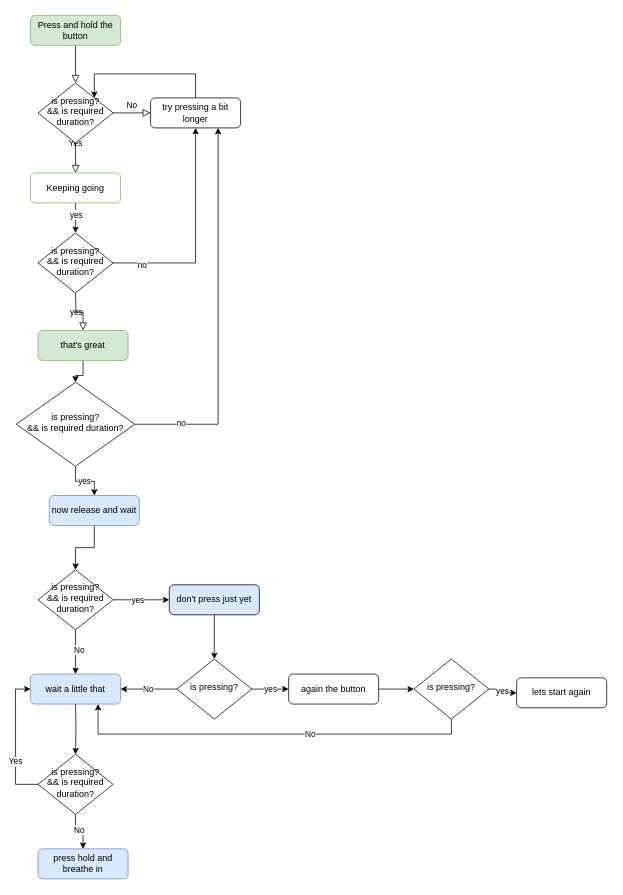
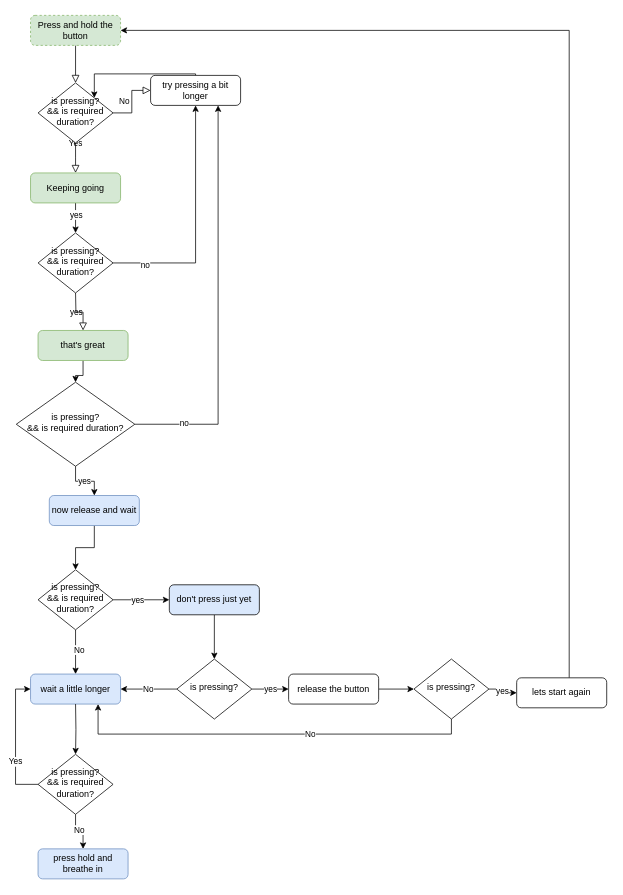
  <mxCell id="0" />
  <mxCell id="1" parent="0" />
  <mxCell id="2" value="" style="rounded=0;html=1;jettySize=auto;orthogonalLoop=1;fontSize=11;endArrow=block;endFill=0;endSize=8;strokeWidth=1;shadow=0;labelBackgroundColor=none;edgeStyle=orthogonalEdgeStyle;" parent="1" source="3" target="6" edge="1"><mxGeometry relative="1" as="geometry" /></mxCell>
- <mxCell id="3" value="Press and hold the button" style="rounded=1;whiteSpace=wrap;html=1;fontSize=12;glass=0;strokeWidth=1;shadow=0;fillColor=#d5e8d4;strokeColor=#82b366;" parent="1" vertex="1"><mxGeometry x="40" y="20" width="120" height="40" as="geometry" /></mxCell>
+ <mxCell id="3" value="Press and hold the button" style="rounded=1;whiteSpace=wrap;html=1;fontSize=12;glass=0;strokeWidth=1;shadow=0;fillColor=#d5e8d4;strokeColor=#82b366;dashed=1;" parent="1" vertex="1"><mxGeometry x="40" y="20" width="120" height="40" as="geometry" /></mxCell>
  <mxCell id="4" value="Yes" style="rounded=0;html=1;jettySize=auto;orthogonalLoop=1;fontSize=11;endArrow=block;endFill=0;endSize=8;strokeWidth=1;shadow=0;labelBackgroundColor=none;edgeStyle=orthogonalEdgeStyle;" parent="1" source="6" edge="1"><mxGeometry y="20" relative="1" as="geometry"><mxPoint as="offset" /><mxPoint x="100" y="230" as="targetPoint" /></mxGeometry></mxCell>
  <mxCell id="5" value="No" style="edgeStyle=orthogonalEdgeStyle;rounded=0;html=1;jettySize=auto;orthogonalLoop=1;fontSize=11;endArrow=block;endFill=0;endSize=8;strokeWidth=1;shadow=0;labelBackgroundColor=none;" parent="1" source="6" target="8" edge="1"><mxGeometry y="10" relative="1" as="geometry"><mxPoint as="offset" /></mxGeometry></mxCell>
  <mxCell id="6" value="is pressing?&lt;br&gt;&amp;amp;&amp;amp; is required duration?" style="rhombus;whiteSpace=wrap;html=1;shadow=0;fontFamily=Helvetica;fontSize=12;align=center;strokeWidth=1;spacing=6;spacingTop=-4;" parent="1" vertex="1"><mxGeometry x="50" y="110" width="100" height="80" as="geometry" /></mxCell>
  <mxCell id="7" style="edgeStyle=orthogonalEdgeStyle;rounded=0;orthogonalLoop=1;jettySize=auto;html=1;entryX=1;entryY=0;entryDx=0;entryDy=0;" edge="1" parent="1" source="8" target="6"><mxGeometry relative="1" as="geometry"><Array as="points"><mxPoint x="260" y="98" /><mxPoint x="125" y="98" /></Array></mxGeometry></mxCell>
- <mxCell id="8" value="try pressing a bit longer" style="rounded=1;whiteSpace=wrap;html=1;fontSize=12;glass=0;strokeWidth=1;shadow=0;" parent="1" vertex="1"><mxGeometry x="200" y="130" width="120" height="40" as="geometry" /></mxCell>
+ <mxCell id="8" value="try pressing a bit longer" style="rounded=1;whiteSpace=wrap;html=1;fontSize=12;glass=0;strokeWidth=1;shadow=0;" parent="1" vertex="1"><mxGeometry x="200" y="100" width="120" height="40" as="geometry" /></mxCell>
  <mxCell id="9" value="yes" style="rounded=0;html=1;jettySize=auto;orthogonalLoop=1;fontSize=11;endArrow=block;endFill=0;endSize=8;strokeWidth=1;shadow=0;labelBackgroundColor=none;edgeStyle=orthogonalEdgeStyle;" parent="1" target="11" edge="1"><mxGeometry x="-0.133" relative="1" as="geometry"><mxPoint as="offset" /><mxPoint x="100" y="390" as="sourcePoint" /></mxGeometry></mxCell>
  <mxCell id="10" value="" style="edgeStyle=orthogonalEdgeStyle;rounded=0;orthogonalLoop=1;jettySize=auto;html=1;" parent="1" source="11" target="21" edge="1"><mxGeometry relative="1" as="geometry" /></mxCell>
  <mxCell id="11" value="that's great" style="rounded=1;whiteSpace=wrap;html=1;fontSize=12;glass=0;strokeWidth=1;shadow=0;fillColor=#d5e8d4;strokeColor=#82b366;" parent="1" vertex="1"><mxGeometry x="50" y="440" width="120" height="40" as="geometry" /></mxCell>
  <mxCell id="12" value="" style="edgeStyle=orthogonalEdgeStyle;rounded=0;orthogonalLoop=1;jettySize=auto;html=1;" parent="1" source="14" target="17" edge="1"><mxGeometry relative="1" as="geometry" /></mxCell>
  <mxCell id="13" value="yes" style="edgeLabel;html=1;align=center;verticalAlign=middle;resizable=0;points=[];" parent="12" vertex="1" connectable="0"><mxGeometry x="-0.275" relative="1" as="geometry"><mxPoint as="offset" /></mxGeometry></mxCell>
- <mxCell id="14" value="Keeping going" style="rounded=1;whiteSpace=wrap;html=1;fontSize=12;glass=0;strokeWidth=1;shadow=0;fillColor=#ffffff;strokeColor=#82b366;" parent="1" vertex="1"><mxGeometry x="40" y="230" width="120" height="40" as="geometry" /></mxCell>
+ <mxCell id="14" value="Keeping going" style="rounded=1;whiteSpace=wrap;html=1;fontSize=12;glass=0;strokeWidth=1;shadow=0;fillColor=#d5e8d4;strokeColor=#82b366;" parent="1" vertex="1"><mxGeometry x="40" y="230" width="120" height="40" as="geometry" /></mxCell>
  <mxCell id="15" style="edgeStyle=orthogonalEdgeStyle;rounded=0;orthogonalLoop=1;jettySize=auto;html=1;entryX=0.5;entryY=1;entryDx=0;entryDy=0;" parent="1" source="17" target="8" edge="1"><mxGeometry relative="1" as="geometry" /></mxCell>
  <mxCell id="16" value="no" style="edgeLabel;html=1;align=center;verticalAlign=middle;resizable=0;points=[];" parent="15" vertex="1" connectable="0"><mxGeometry x="-0.735" y="-2" relative="1" as="geometry"><mxPoint as="offset" /></mxGeometry></mxCell>
  <mxCell id="17" value="is pressing?&lt;br&gt;&amp;amp;&amp;amp; is required duration?" style="rhombus;whiteSpace=wrap;html=1;shadow=0;fontFamily=Helvetica;fontSize=12;align=center;strokeWidth=1;spacing=6;spacingTop=-4;" parent="1" vertex="1"><mxGeometry x="50" y="310" width="100" height="80" as="geometry" /></mxCell>
  <mxCell id="18" value="yes" style="edgeStyle=orthogonalEdgeStyle;rounded=0;orthogonalLoop=1;jettySize=auto;html=1;" parent="1" source="21" target="23" edge="1"><mxGeometry relative="1" as="geometry" /></mxCell>
  <mxCell id="19" style="edgeStyle=orthogonalEdgeStyle;rounded=0;orthogonalLoop=1;jettySize=auto;html=1;entryX=0.75;entryY=1;entryDx=0;entryDy=0;" parent="1" source="21" target="8" edge="1"><mxGeometry relative="1" as="geometry" /></mxCell>
  <mxCell id="20" value="no" style="edgeLabel;html=1;align=center;verticalAlign=middle;resizable=0;points=[];" parent="19" vertex="1" connectable="0"><mxGeometry x="-0.757" y="2" relative="1" as="geometry"><mxPoint as="offset" /></mxGeometry></mxCell>
  <mxCell id="21" value="is pressing?&lt;br&gt;&amp;amp;&amp;amp; is required duration?" style="rhombus;whiteSpace=wrap;html=1;shadow=0;fontFamily=Helvetica;fontSize=12;align=center;strokeWidth=1;spacing=6;spacingTop=-4;" parent="1" vertex="1"><mxGeometry x="21" y="509" width="158" height="112" as="geometry" /></mxCell>
  <mxCell id="22" value="" style="edgeStyle=orthogonalEdgeStyle;rounded=0;orthogonalLoop=1;jettySize=auto;html=1;" parent="1" source="23" target="27" edge="1"><mxGeometry relative="1" as="geometry" /></mxCell>
  <mxCell id="23" value="now release and wait" style="rounded=1;whiteSpace=wrap;html=1;fontSize=12;glass=0;strokeWidth=1;shadow=0;fillColor=#dae8fc;strokeColor=#6c8ebf;" parent="1" vertex="1"><mxGeometry x="65" y="660" width="120" height="40" as="geometry" /></mxCell>
  <mxCell id="24" style="edgeStyle=orthogonalEdgeStyle;rounded=0;orthogonalLoop=1;jettySize=auto;html=1;" parent="1" source="27" target="29" edge="1"><mxGeometry relative="1" as="geometry" /></mxCell>
  <mxCell id="25" value="yes" style="edgeLabel;html=1;align=center;verticalAlign=middle;resizable=0;points=[];" parent="24" vertex="1" connectable="0"><mxGeometry x="-0.158" y="-2" relative="1" as="geometry"><mxPoint y="-2" as="offset" /></mxGeometry></mxCell>
  <mxCell id="26" value="No" style="edgeStyle=orthogonalEdgeStyle;rounded=0;orthogonalLoop=1;jettySize=auto;html=1;entryX=0.5;entryY=0;entryDx=0;entryDy=0;" parent="1" source="27" target="30" edge="1"><mxGeometry x="-0.085" y="5" relative="1" as="geometry"><mxPoint as="offset" /></mxGeometry></mxCell>
  <mxCell id="27" value="is pressing?&lt;br&gt;&amp;amp;&amp;amp; is required duration?" style="rhombus;whiteSpace=wrap;html=1;shadow=0;fontFamily=Helvetica;fontSize=12;align=center;strokeWidth=1;spacing=6;spacingTop=-4;" parent="1" vertex="1"><mxGeometry x="50" y="759" width="100" height="80" as="geometry" /></mxCell>
  <mxCell id="28" value="" style="edgeStyle=orthogonalEdgeStyle;rounded=0;orthogonalLoop=1;jettySize=auto;html=1;" parent="1" source="29" target="40" edge="1"><mxGeometry relative="1" as="geometry" /></mxCell>
  <mxCell id="29" value="don't press just yet" style="rounded=1;whiteSpace=wrap;html=1;fontSize=12;glass=0;strokeWidth=1;shadow=0;fillColor=#dae8fc;" parent="1" vertex="1"><mxGeometry x="225" y="779" width="120" height="40" as="geometry" /></mxCell>
- <mxCell id="30" value="wait a little that" style="rounded=1;whiteSpace=wrap;html=1;fontSize=12;glass=0;strokeWidth=1;shadow=0;fillColor=#dae8fc;strokeColor=#6c8ebf;" parent="1" vertex="1"><mxGeometry x="40" y="898" width="120" height="40" as="geometry" /></mxCell>
+ <mxCell id="30" value="wait a little longer" style="rounded=1;whiteSpace=wrap;html=1;fontSize=12;glass=0;strokeWidth=1;shadow=0;fillColor=#dae8fc;strokeColor=#6c8ebf;" parent="1" vertex="1"><mxGeometry x="40" y="898" width="120" height="40" as="geometry" /></mxCell>
  <mxCell id="31" style="edgeStyle=orthogonalEdgeStyle;rounded=0;orthogonalLoop=1;jettySize=auto;html=1;entryX=0.5;entryY=0;entryDx=0;entryDy=0;" parent="1" target="36" edge="1"><mxGeometry relative="1" as="geometry"><mxPoint x="100" y="938" as="sourcePoint" /><mxPoint x="100" y="987" as="targetPoint" /></mxGeometry></mxCell>
  <mxCell id="32" value="" style="edgeStyle=orthogonalEdgeStyle;rounded=0;orthogonalLoop=1;jettySize=auto;html=1;" parent="1" source="36" target="37" edge="1"><mxGeometry relative="1" as="geometry" /></mxCell>
  <mxCell id="33" value="No" style="edgeLabel;html=1;align=center;verticalAlign=middle;resizable=0;points=[];" parent="32" vertex="1" connectable="0"><mxGeometry x="-0.043" y="3" relative="1" as="geometry"><mxPoint as="offset" /></mxGeometry></mxCell>
  <mxCell id="34" style="edgeStyle=orthogonalEdgeStyle;rounded=0;orthogonalLoop=1;jettySize=auto;html=1;entryX=0;entryY=0.5;entryDx=0;entryDy=0;" parent="1" source="36" target="30" edge="1"><mxGeometry relative="1" as="geometry"><Array as="points"><mxPoint x="20" y="1045" /><mxPoint x="20" y="918" /></Array></mxGeometry></mxCell>
  <mxCell id="35" value="Yes" style="edgeLabel;html=1;align=center;verticalAlign=middle;resizable=0;points=[];" parent="34" vertex="1" connectable="0"><mxGeometry x="-0.311" y="1" relative="1" as="geometry"><mxPoint as="offset" /></mxGeometry></mxCell>
  <mxCell id="36" value="is pressing?&lt;br&gt;&amp;amp;&amp;amp; is required duration?" style="rhombus;whiteSpace=wrap;html=1;shadow=0;fontFamily=Helvetica;fontSize=12;align=center;strokeWidth=1;spacing=6;spacingTop=-4;" parent="1" vertex="1"><mxGeometry x="50" y="1005" width="100" height="80" as="geometry" /></mxCell>
  <mxCell id="37" value="press hold and breathe in" style="rounded=1;whiteSpace=wrap;html=1;fontSize=12;glass=0;strokeWidth=1;shadow=0;fillColor=#dae8fc;strokeColor=#6c8ebf;" parent="1" vertex="1"><mxGeometry x="50" y="1131" width="120" height="40" as="geometry" /></mxCell>
  <mxCell id="38" value="No" style="edgeStyle=orthogonalEdgeStyle;rounded=0;orthogonalLoop=1;jettySize=auto;html=1;" parent="1" source="40" target="30" edge="1"><mxGeometry relative="1" as="geometry" /></mxCell>
  <mxCell id="39" value="yes" style="edgeStyle=orthogonalEdgeStyle;rounded=0;orthogonalLoop=1;jettySize=auto;html=1;" parent="1" source="40" target="42" edge="1"><mxGeometry relative="1" as="geometry" /></mxCell>
  <mxCell id="40" value="is pressing?" style="rhombus;whiteSpace=wrap;html=1;shadow=0;fontFamily=Helvetica;fontSize=12;align=center;strokeWidth=1;spacing=6;spacingTop=-4;" parent="1" vertex="1"><mxGeometry x="235" y="878" width="100" height="80" as="geometry" /></mxCell>
  <mxCell id="41" value="" style="edgeStyle=orthogonalEdgeStyle;rounded=0;orthogonalLoop=1;jettySize=auto;html=1;" parent="1" source="42" target="47" edge="1"><mxGeometry relative="1" as="geometry" /></mxCell>
- <mxCell id="42" value="again the button" style="rounded=1;whiteSpace=wrap;html=1;fontSize=12;glass=0;strokeWidth=1;shadow=0;" parent="1" vertex="1"><mxGeometry x="384" y="898" width="120" height="40" as="geometry" /></mxCell>
+ <mxCell id="42" value="release the button" style="rounded=1;whiteSpace=wrap;html=1;fontSize=12;glass=0;strokeWidth=1;shadow=0;" parent="1" vertex="1"><mxGeometry x="384" y="898" width="120" height="40" as="geometry" /></mxCell>
  <mxCell id="43" value="" style="edgeStyle=orthogonalEdgeStyle;rounded=0;orthogonalLoop=1;jettySize=auto;html=1;" parent="1" source="47" target="49" edge="1"><mxGeometry relative="1" as="geometry" /></mxCell>
  <mxCell id="44" value="yes" style="edgeLabel;html=1;align=center;verticalAlign=middle;resizable=0;points=[];" parent="43" vertex="1" connectable="0"><mxGeometry x="-0.192" y="-2" relative="1" as="geometry"><mxPoint as="offset" /></mxGeometry></mxCell>
  <mxCell id="45" style="edgeStyle=orthogonalEdgeStyle;rounded=0;orthogonalLoop=1;jettySize=auto;html=1;entryX=0.75;entryY=1;entryDx=0;entryDy=0;" parent="1" source="47" target="30" edge="1"><mxGeometry relative="1" as="geometry"><Array as="points"><mxPoint x="601" y="978" /><mxPoint x="130" y="978" /></Array></mxGeometry></mxCell>
  <mxCell id="46" value="No" style="edgeLabel;html=1;align=center;verticalAlign=middle;resizable=0;points=[];" parent="45" vertex="1" connectable="0"><mxGeometry x="-0.213" y="-1" relative="1" as="geometry"><mxPoint as="offset" /></mxGeometry></mxCell>
  <mxCell id="47" value="is pressing?" style="rhombus;whiteSpace=wrap;html=1;shadow=0;fontFamily=Helvetica;fontSize=12;align=center;strokeWidth=1;spacing=6;spacingTop=-4;" parent="1" vertex="1"><mxGeometry x="551" y="878" width="100" height="80" as="geometry" /></mxCell>
+ <mxCell id="48" style="edgeStyle=orthogonalEdgeStyle;rounded=0;orthogonalLoop=1;jettySize=auto;html=1;entryX=1;entryY=0.5;entryDx=0;entryDy=0;" edge="1" parent="1" source="49" target="3"><mxGeometry relative="1" as="geometry"><Array as="points"><mxPoint x="758" y="40" /></Array></mxGeometry></mxCell>
  <mxCell id="49" value="lets start again" style="rounded=1;whiteSpace=wrap;html=1;fontSize=12;glass=0;strokeWidth=1;shadow=0;" parent="1" vertex="1"><mxGeometry x="688" y="903" width="120" height="40" as="geometry" /></mxCell>
  <mxCell id="50" style="edgeStyle=orthogonalEdgeStyle;rounded=0;orthogonalLoop=1;jettySize=auto;html=1;exitX=0.5;exitY=1;exitDx=0;exitDy=0;" parent="1" source="21" target="21" edge="1"><mxGeometry relative="1" as="geometry" /></mxCell>
